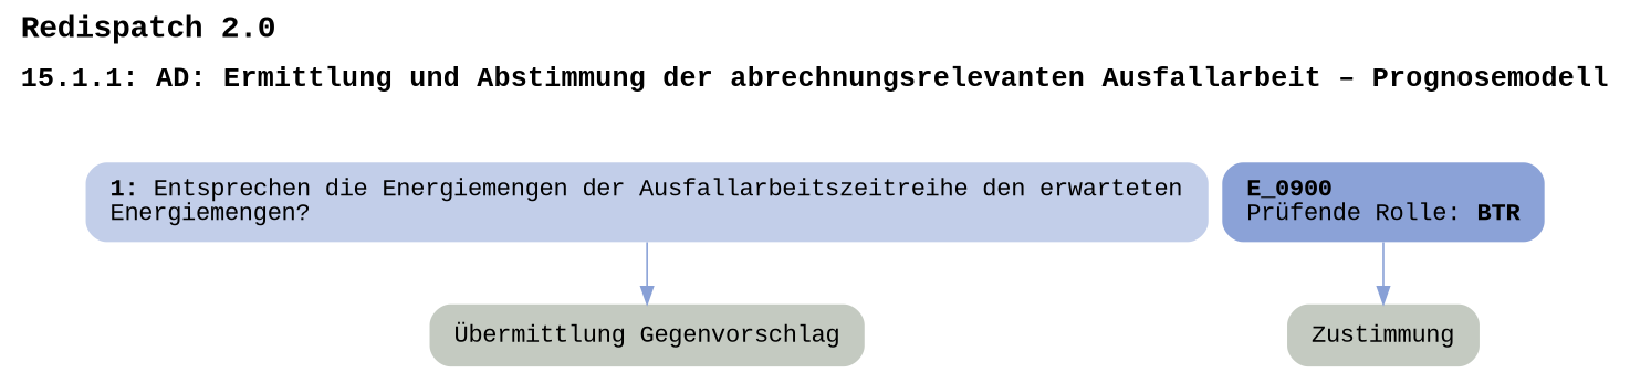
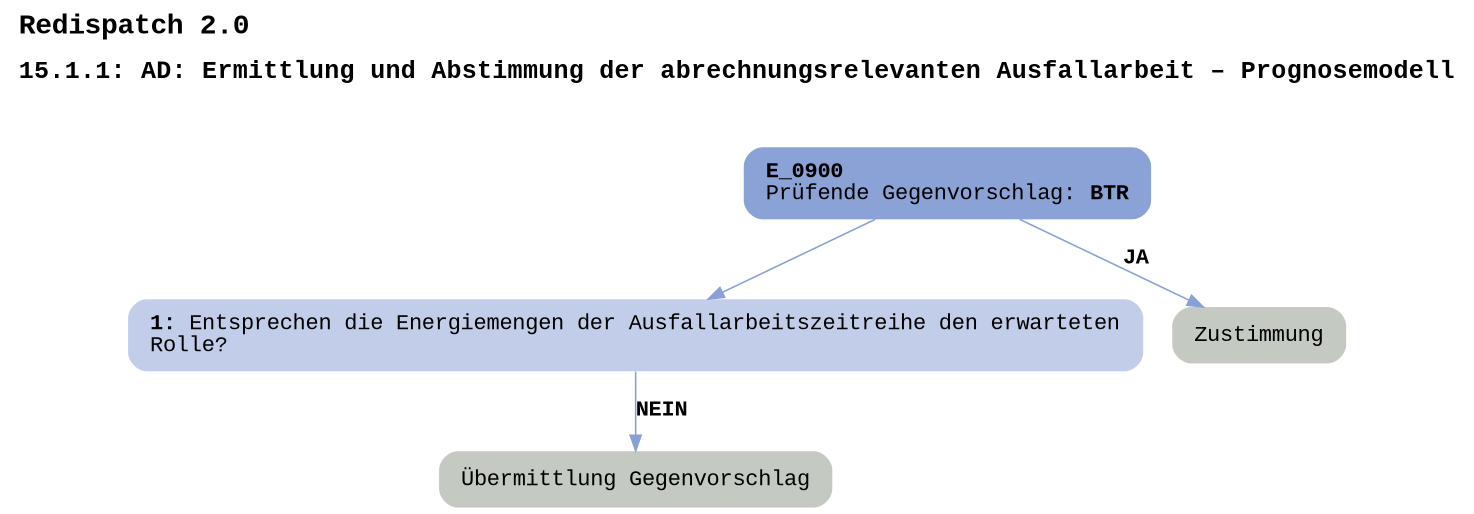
  digraph {
    concentrate=true
    fontname="Liberation Mono"
    fontsize=12
    label=<<B><FONT POINT-SIZE="18">Redispatch 2.0</FONT></B><BR align="left"/><BR/><B><FONT POINT-SIZE="16">15.1.1: AD: Ermittlung und Abstimmung der abrechnungsrelevanten Ausfallarbeit – Prognosemodell</FONT></B><BR align="left"/><BR/><BR/><BR/>>
    labelloc=t
    pack=true
    packmode=array
    rankdir=TB
    node [fillcolor="#c4cac1" fontname="Liberation Mono" margin="0.2,0.12" penwidth=0.0 shape=box style="filled,rounded"]
    edge [color="#88a0d6" fontname="Liberation Mono"]
-   n1 [fillcolor="#8ba2d7" label=<<B>E_0900</B><BR align="left"/><FONT>Prüfende Rolle: <B>BTR</B></FONT><BR align="center"/>>]
-   n2 [fillcolor="#c2cee9" label=<<B>1: </B>Entsprechen die Energiemengen der Ausfallarbeitszeitreihe den erwarteten<BR align="left"/>Energiemengen?<BR align="left"/>>]
+   n1 [fillcolor="#8ba2d7" label=<<B>E_0900</B><BR align="left"/><FONT>Prüfende Gegenvorschlag: <B>BTR</B></FONT><BR align="center"/>>]
+   n2 [fillcolor="#c2cee9" label=<<B>1: </B>Entsprechen die Energiemengen der Ausfallarbeitszeitreihe den erwarteten<BR align="left"/>Rolle?<BR align="left"/>>]
    n3 [label=<<FONT>Zustimmung<BR align="left"/></FONT>>]
    n4 [label=<<FONT>Übermittlung Gegenvorschlag<BR align="left"/></FONT>>]
+   n1 -> n2
    n1 -> n3 [label=<<B>JA</B>>]
    n2 -> n4 [label=<<B>NEIN</B>>]
  }
